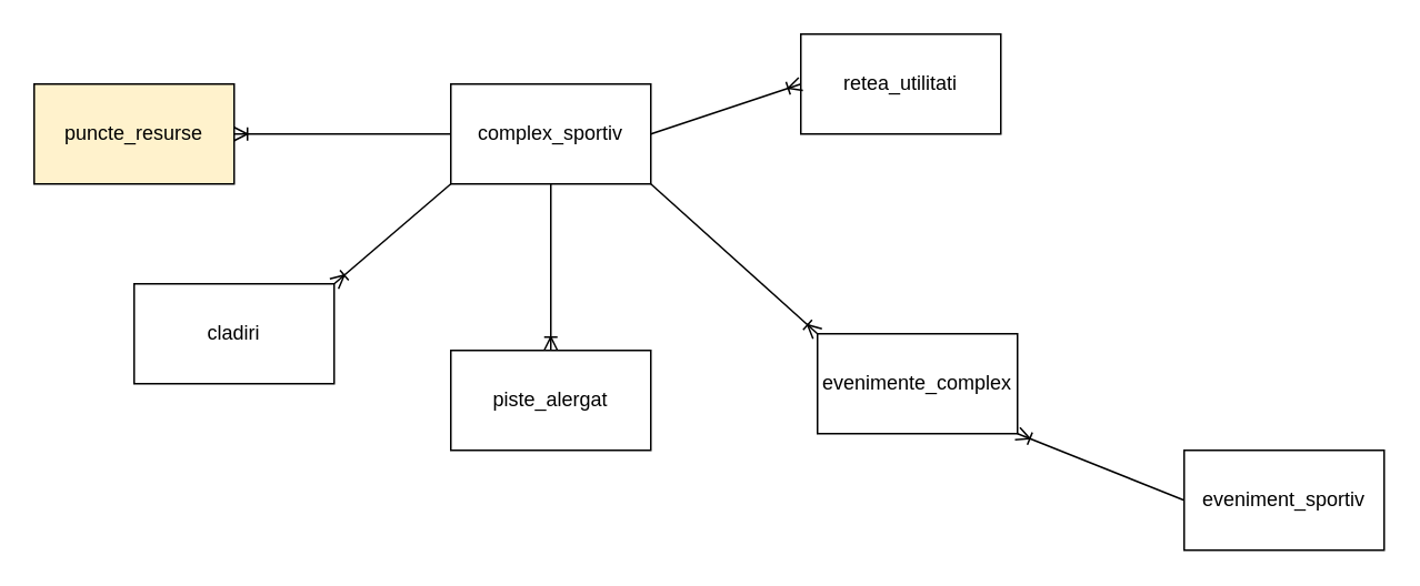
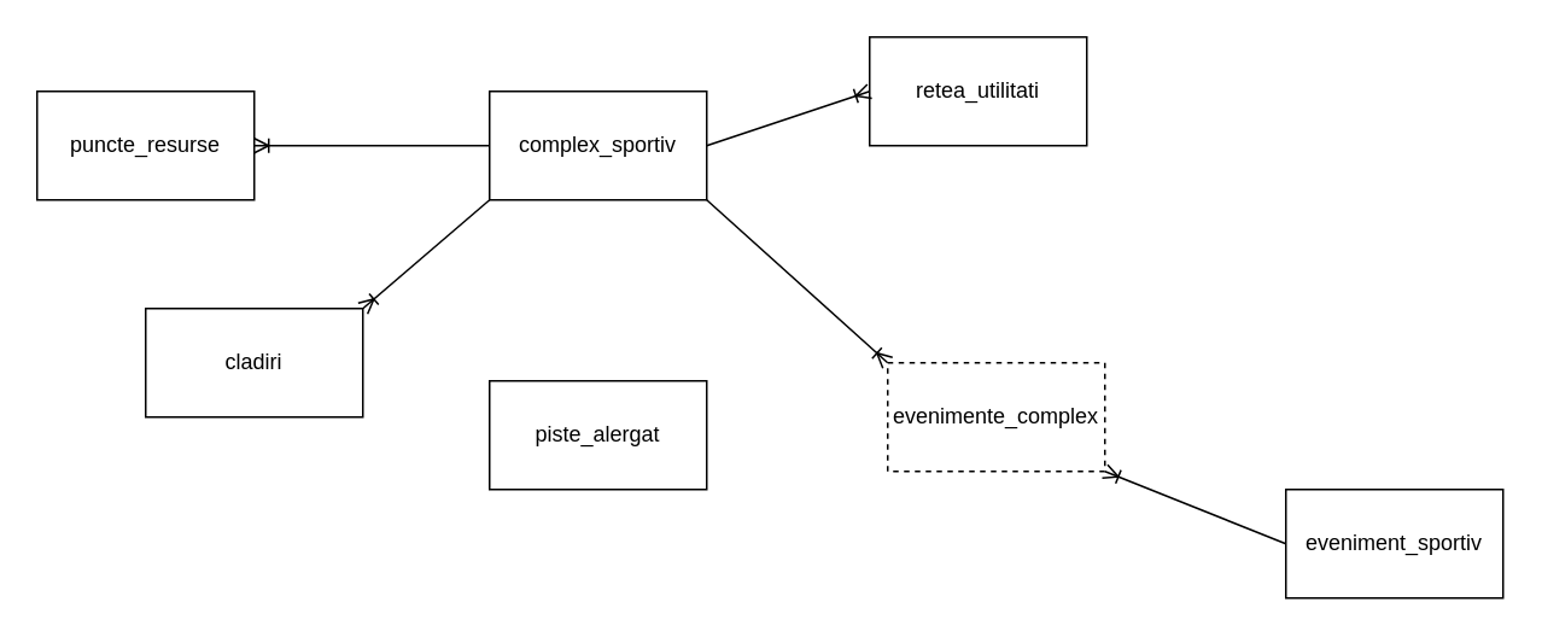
  <mxCell id="0" />
  <mxCell id="1" parent="0" />
  <mxCell id="2" value="complex_sportiv" style="rounded=0;whiteSpace=wrap;html=1;" vertex="1" parent="1"><mxGeometry x="270" y="50" width="120" height="60" as="geometry" /></mxCell>
  <mxCell id="3" value="cladiri" style="rounded=0;whiteSpace=wrap;html=1;" vertex="1" parent="1"><mxGeometry x="80" y="170" width="120" height="60" as="geometry" /></mxCell>
- <mxCell id="4" value="puncte_resurse" style="rounded=0;whiteSpace=wrap;html=1;fillColor=#fff2cc;" vertex="1" parent="1"><mxGeometry y="50" width="120" height="60" as="geometry" x="20" /></mxCell>
+ <mxCell id="4" value="puncte_resurse" style="rounded=0;whiteSpace=wrap;html=1;" vertex="1" parent="1"><mxGeometry y="50" width="120" height="60" as="geometry" x="20" /></mxCell>
  <mxCell id="5" value="piste_alergat" style="rounded=0;whiteSpace=wrap;html=1;" vertex="1" parent="1"><mxGeometry x="270" y="210" width="120" height="60" as="geometry" /></mxCell>
  <mxCell id="6" value="retea_utilitati" style="rounded=0;whiteSpace=wrap;html=1;" vertex="1" parent="1"><mxGeometry x="480" y="20" width="120" height="60" as="geometry" /></mxCell>
  <mxCell id="7" value="" style="fontSize=12;html=1;endArrow=ERoneToMany;rounded=0;exitX=1;exitY=0.5;exitDx=0;exitDy=0;entryX=0;entryY=0.5;entryDx=0;entryDy=0;" edge="1" parent="1" source="2" target="6"><mxGeometry width="100" height="100" relative="1" as="geometry"><mxPoint x="400" y="180" as="sourcePoint" /><mxPoint x="350" y="-30" as="targetPoint" /></mxGeometry></mxCell>
  <mxCell id="8" value="" style="fontSize=12;html=1;endArrow=ERoneToMany;rounded=0;exitX=0;exitY=0.5;exitDx=0;exitDy=0;entryX=1;entryY=1;entryDx=0;entryDy=0;" edge="1" parent="1" target="13" source="14"><mxGeometry width="100" height="100" relative="1" as="geometry"><mxPoint x="700" y="290" as="sourcePoint" /><mxPoint x="630" y="250" as="targetPoint" /></mxGeometry></mxCell>
  <mxCell id="9" value="" style="fontSize=12;html=1;endArrow=ERoneToMany;rounded=0;exitX=0;exitY=0.5;exitDx=0;exitDy=0;entryX=1;entryY=0.5;entryDx=0;entryDy=0;" edge="1" parent="1" source="2" target="4"><mxGeometry width="100" height="100" relative="1" as="geometry"><mxPoint x="340" y="60" as="sourcePoint" /><mxPoint x="210" y="-10" as="targetPoint" /></mxGeometry></mxCell>
  <mxCell id="10" value="" style="fontSize=12;html=1;endArrow=ERoneToMany;rounded=0;exitX=0;exitY=1;exitDx=0;exitDy=0;entryX=1;entryY=0;entryDx=0;entryDy=0;" edge="1" parent="1" source="2" target="3"><mxGeometry width="100" height="100" relative="1" as="geometry"><mxPoint x="350" y="70" as="sourcePoint" /><mxPoint x="220" y="0" as="targetPoint" /></mxGeometry></mxCell>
- <mxCell id="11" value="" style="fontSize=12;html=1;endArrow=ERoneToMany;rounded=0;exitX=0.5;exitY=1;exitDx=0;exitDy=0;entryX=0.5;entryY=0;entryDx=0;entryDy=0;" edge="1" parent="1" source="2" target="5"><mxGeometry width="100" height="100" relative="1" as="geometry"><mxPoint x="400" y="90" as="sourcePoint" /><mxPoint x="490" y="190" as="targetPoint" /></mxGeometry></mxCell>
  <mxCell id="12" value="" style="fontSize=12;html=1;endArrow=ERoneToMany;rounded=0;exitX=1;exitY=1;exitDx=0;exitDy=0;entryX=0;entryY=0;entryDx=0;entryDy=0;" edge="1" parent="1" source="2" target="13"><mxGeometry width="100" height="100" relative="1" as="geometry"><mxPoint x="410" y="100" as="sourcePoint" /><mxPoint x="500" y="200" as="targetPoint" /></mxGeometry></mxCell>
- <mxCell id="13" value="evenimente_complex" style="rounded=0;whiteSpace=wrap;html=1;" vertex="1" parent="1"><mxGeometry x="490" y="200" width="120" height="60" as="geometry" /></mxCell>
+ <mxCell id="13" value="evenimente_complex" style="rounded=0;whiteSpace=wrap;html=1;dashed=1;" vertex="1" parent="1"><mxGeometry x="490" y="200" width="120" height="60" as="geometry" /></mxCell>
  <mxCell id="14" value="eveniment_sportiv" style="rounded=0;whiteSpace=wrap;html=1;" vertex="1" parent="1"><mxGeometry x="710" y="270" width="120" height="60" as="geometry" /></mxCell>
